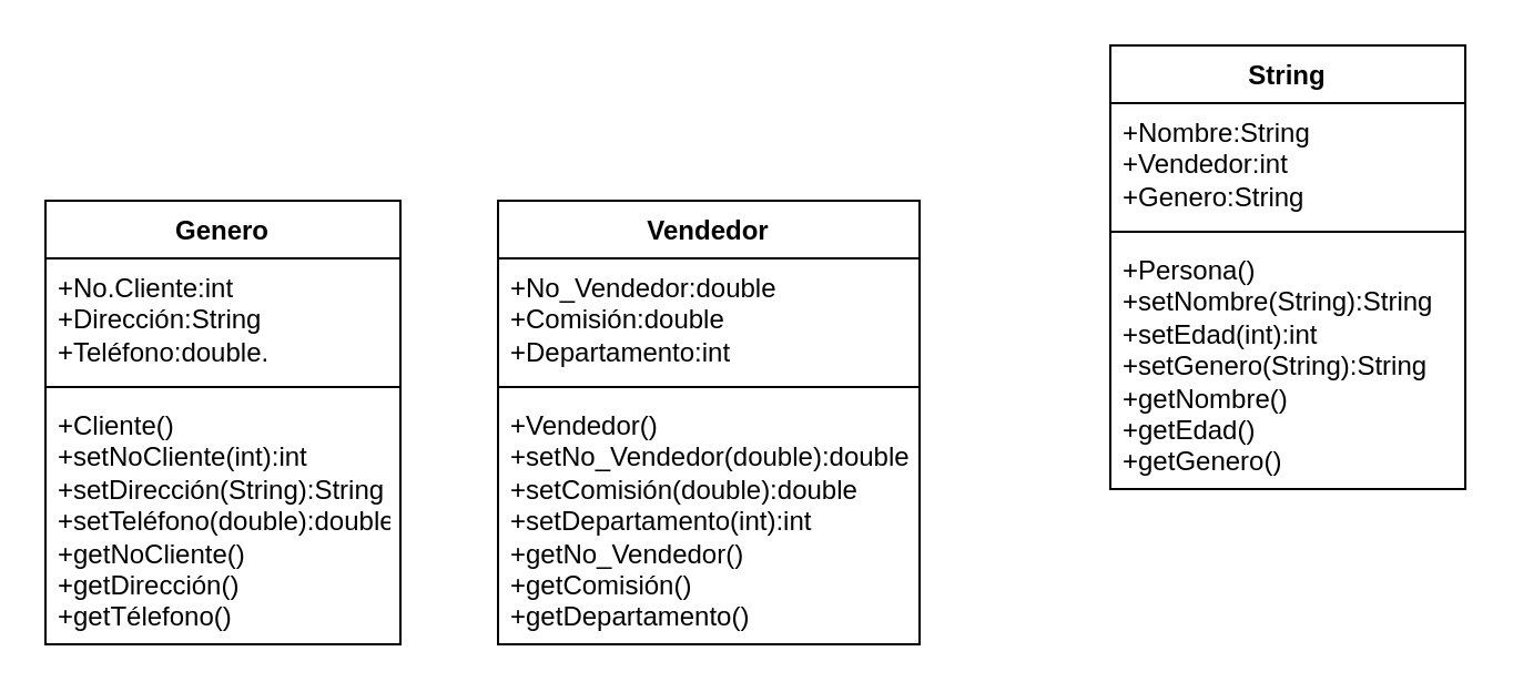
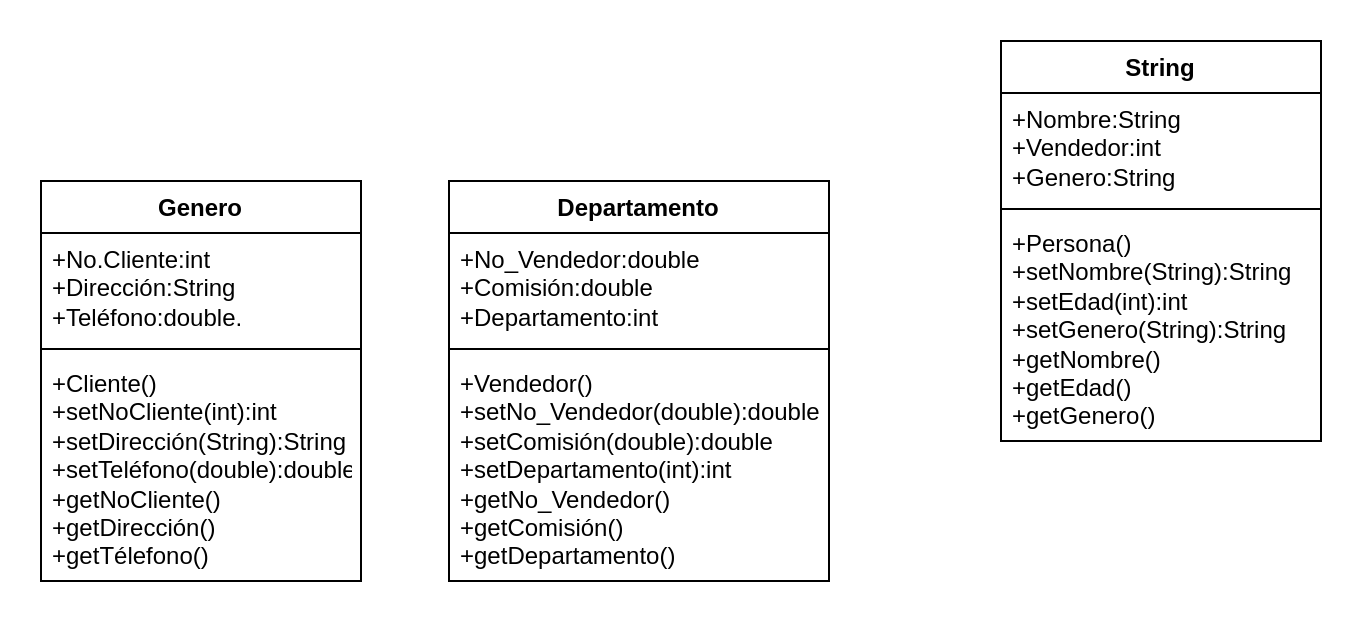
  <mxCell id="0" />
  <mxCell id="1" parent="0" />
- <mxCell id="2" value="Vendedor" style="swimlane;fontStyle=1;align=center;verticalAlign=top;childLayout=stackLayout;horizontal=1;startSize=26;horizontalStack=0;resizeParent=1;resizeParentMax=0;resizeLast=0;collapsible=1;marginBottom=0;whiteSpace=wrap;html=1;" vertex="1" parent="1"><mxGeometry x="224" y="90" width="190" height="200" as="geometry" /></mxCell>
+ <mxCell id="2" value="Departamento" style="swimlane;fontStyle=1;align=center;verticalAlign=top;childLayout=stackLayout;horizontal=1;startSize=26;horizontalStack=0;resizeParent=1;resizeParentMax=0;resizeLast=0;collapsible=1;marginBottom=0;whiteSpace=wrap;html=1;" vertex="1" parent="1"><mxGeometry x="224" y="90" width="190" height="200" as="geometry" /></mxCell>
  <mxCell id="3" value="+No_Vendedor:double&lt;div&gt;+Comisión:double&lt;/div&gt;&lt;div&gt;+Departamento:int&lt;/div&gt;" style="text;strokeColor=none;fillColor=none;align=left;verticalAlign=top;spacingLeft=4;spacingRight=4;overflow=hidden;rotatable=0;points=[[0,0.5],[1,0.5]];portConstraint=eastwest;whiteSpace=wrap;html=1;" vertex="1" parent="2"><mxGeometry y="26" width="190" height="54" as="geometry" /></mxCell>
  <mxCell id="4" value="" style="line;strokeWidth=1;fillColor=none;align=left;verticalAlign=middle;spacingTop=-1;spacingLeft=3;spacingRight=3;rotatable=0;labelPosition=right;points=[];portConstraint=eastwest;strokeColor=inherit;" vertex="1" parent="2"><mxGeometry y="80" width="190" height="8" as="geometry" /></mxCell>
  <mxCell id="5" value="+Vendedor()&lt;div&gt;+setNo_Vendedor(double):double&lt;/div&gt;&lt;div&gt;+setComisión(double):double&lt;/div&gt;&lt;div&gt;+setDepartamento(int):int&lt;/div&gt;&lt;div&gt;+getNo_Vendedor()&lt;/div&gt;&lt;div&gt;+getComisión()&lt;/div&gt;&lt;div&gt;+getDepartamento()&lt;/div&gt;" style="text;strokeColor=none;fillColor=none;align=left;verticalAlign=top;spacingLeft=4;spacingRight=4;overflow=hidden;rotatable=0;points=[[0,0.5],[1,0.5]];portConstraint=eastwest;whiteSpace=wrap;html=1;" vertex="1" parent="2"><mxGeometry y="88" width="190" height="112" as="geometry" /></mxCell>
  <mxCell id="6" value="Genero" style="swimlane;fontStyle=1;align=center;verticalAlign=top;childLayout=stackLayout;horizontal=1;startSize=26;horizontalStack=0;resizeParent=1;resizeParentMax=0;resizeLast=0;collapsible=1;marginBottom=0;whiteSpace=wrap;html=1;" vertex="1" parent="1"><mxGeometry x="20" y="90" width="160" height="200" as="geometry" /></mxCell>
  <mxCell id="7" value="+No.Cliente:int&lt;div&gt;+Dirección:String&lt;/div&gt;&lt;div&gt;+Teléfono:double.&lt;/div&gt;" style="text;strokeColor=none;fillColor=none;align=left;verticalAlign=top;spacingLeft=4;spacingRight=4;overflow=hidden;rotatable=0;points=[[0,0.5],[1,0.5]];portConstraint=eastwest;whiteSpace=wrap;html=1;" vertex="1" parent="6"><mxGeometry y="26" width="160" height="54" as="geometry" /></mxCell>
  <mxCell id="8" value="" style="line;strokeWidth=1;fillColor=none;align=left;verticalAlign=middle;spacingTop=-1;spacingLeft=3;spacingRight=3;rotatable=0;labelPosition=right;points=[];portConstraint=eastwest;strokeColor=inherit;" vertex="1" parent="6"><mxGeometry y="80" width="160" height="8" as="geometry" /></mxCell>
  <mxCell id="9" value="+Cliente()&lt;div&gt;+setNoCliente(int):int&lt;/div&gt;&lt;div&gt;+setDirección(String):String&lt;/div&gt;&lt;div&gt;+setTeléfono(double):double&lt;/div&gt;&lt;div&gt;+getNoCliente()&lt;/div&gt;&lt;div&gt;+getDirección()&lt;/div&gt;&lt;div&gt;+getTélefono()&lt;/div&gt;" style="text;strokeColor=none;fillColor=none;align=left;verticalAlign=top;spacingLeft=4;spacingRight=4;overflow=hidden;rotatable=0;points=[[0,0.5],[1,0.5]];portConstraint=eastwest;whiteSpace=wrap;html=1;" vertex="1" parent="6"><mxGeometry y="88" width="160" height="112" as="geometry" /></mxCell>
  <mxCell id="10" value="String" style="swimlane;fontStyle=1;align=center;verticalAlign=top;childLayout=stackLayout;horizontal=1;startSize=26;horizontalStack=0;resizeParent=1;resizeParentMax=0;resizeLast=0;collapsible=1;marginBottom=0;whiteSpace=wrap;html=1;" vertex="1" parent="1"><mxGeometry x="500" y="20" width="160" height="200" as="geometry" /></mxCell>
  <mxCell id="11" value="+Nombre:String&lt;div&gt;+Vendedor:int&lt;/div&gt;&lt;div&gt;+Genero:String&lt;/div&gt;" style="text;strokeColor=none;fillColor=none;align=left;verticalAlign=top;spacingLeft=4;spacingRight=4;overflow=hidden;rotatable=0;points=[[0,0.5],[1,0.5]];portConstraint=eastwest;whiteSpace=wrap;html=1;" vertex="1" parent="10"><mxGeometry y="26" width="160" height="54" as="geometry" /></mxCell>
  <mxCell id="12" value="" style="line;strokeWidth=1;fillColor=none;align=left;verticalAlign=middle;spacingTop=-1;spacingLeft=3;spacingRight=3;rotatable=0;labelPosition=right;points=[];portConstraint=eastwest;strokeColor=inherit;" vertex="1" parent="10"><mxGeometry y="80" width="160" height="8" as="geometry" /></mxCell>
  <mxCell id="13" value="+Persona()&lt;div&gt;+setNombre(String):String&lt;/div&gt;&lt;div&gt;+setEdad(int):int&lt;/div&gt;&lt;div&gt;+setGenero(String):String&lt;/div&gt;&lt;div&gt;+getNombre()&lt;/div&gt;&lt;div&gt;+getEdad()&lt;/div&gt;&lt;div&gt;+getGenero()&lt;/div&gt;" style="text;strokeColor=none;fillColor=none;align=left;verticalAlign=top;spacingLeft=4;spacingRight=4;overflow=hidden;rotatable=0;points=[[0,0.5],[1,0.5]];portConstraint=eastwest;whiteSpace=wrap;html=1;" vertex="1" parent="10"><mxGeometry y="88" width="160" height="112" as="geometry" /></mxCell>
